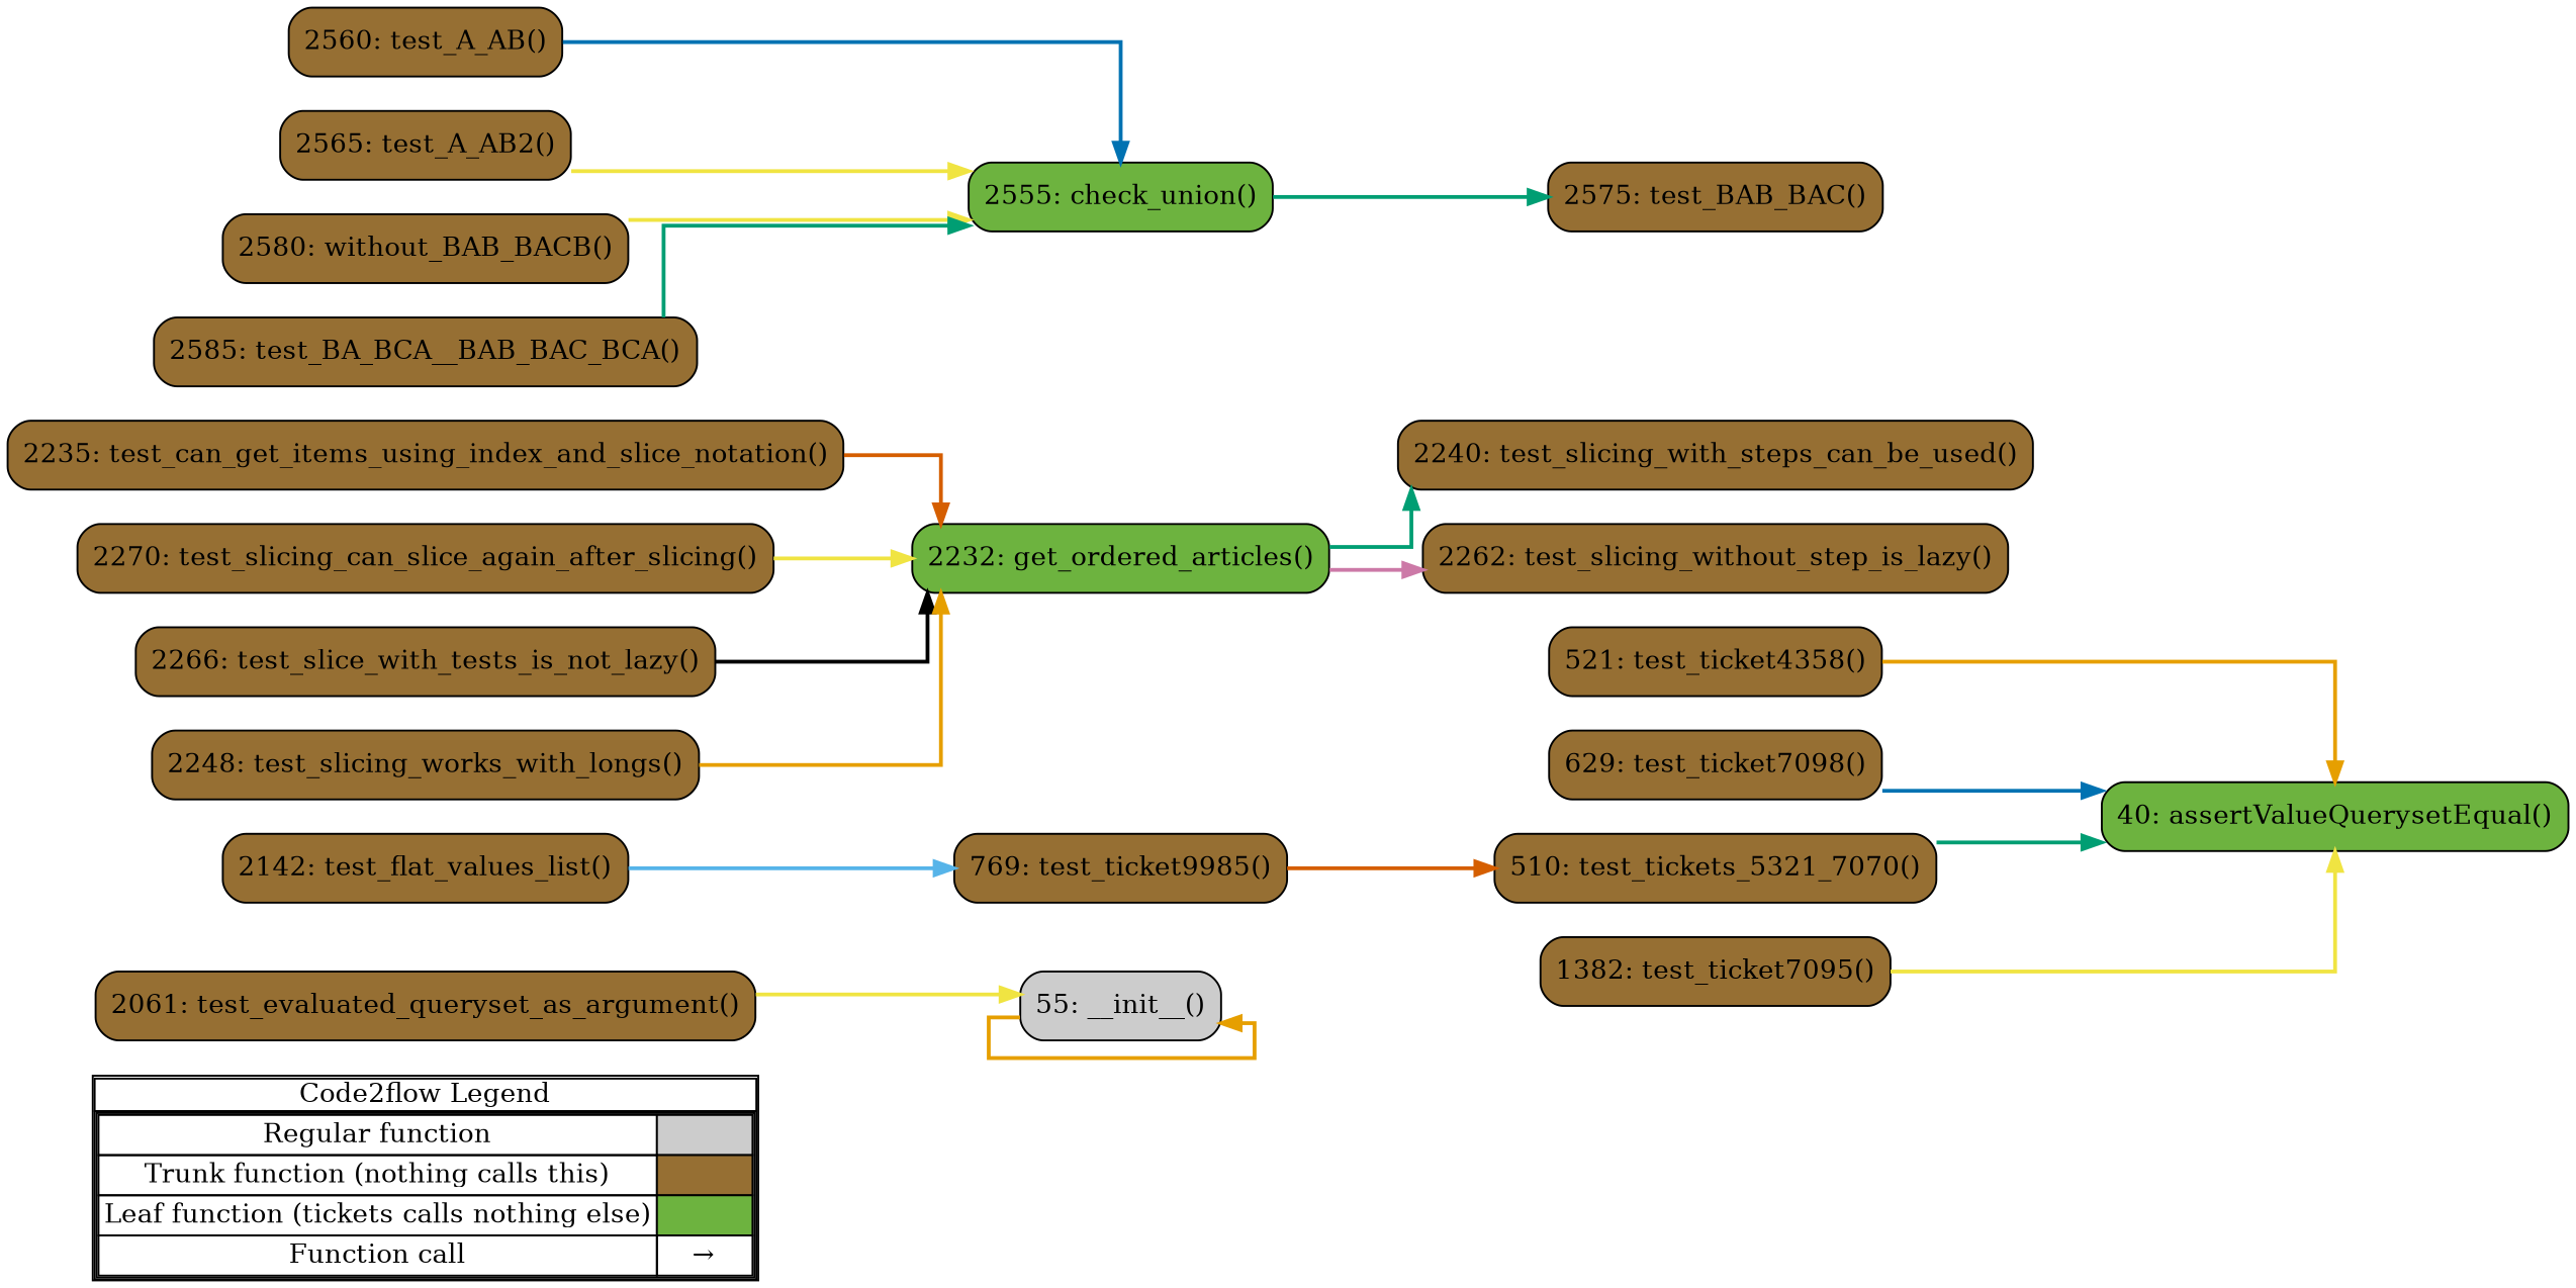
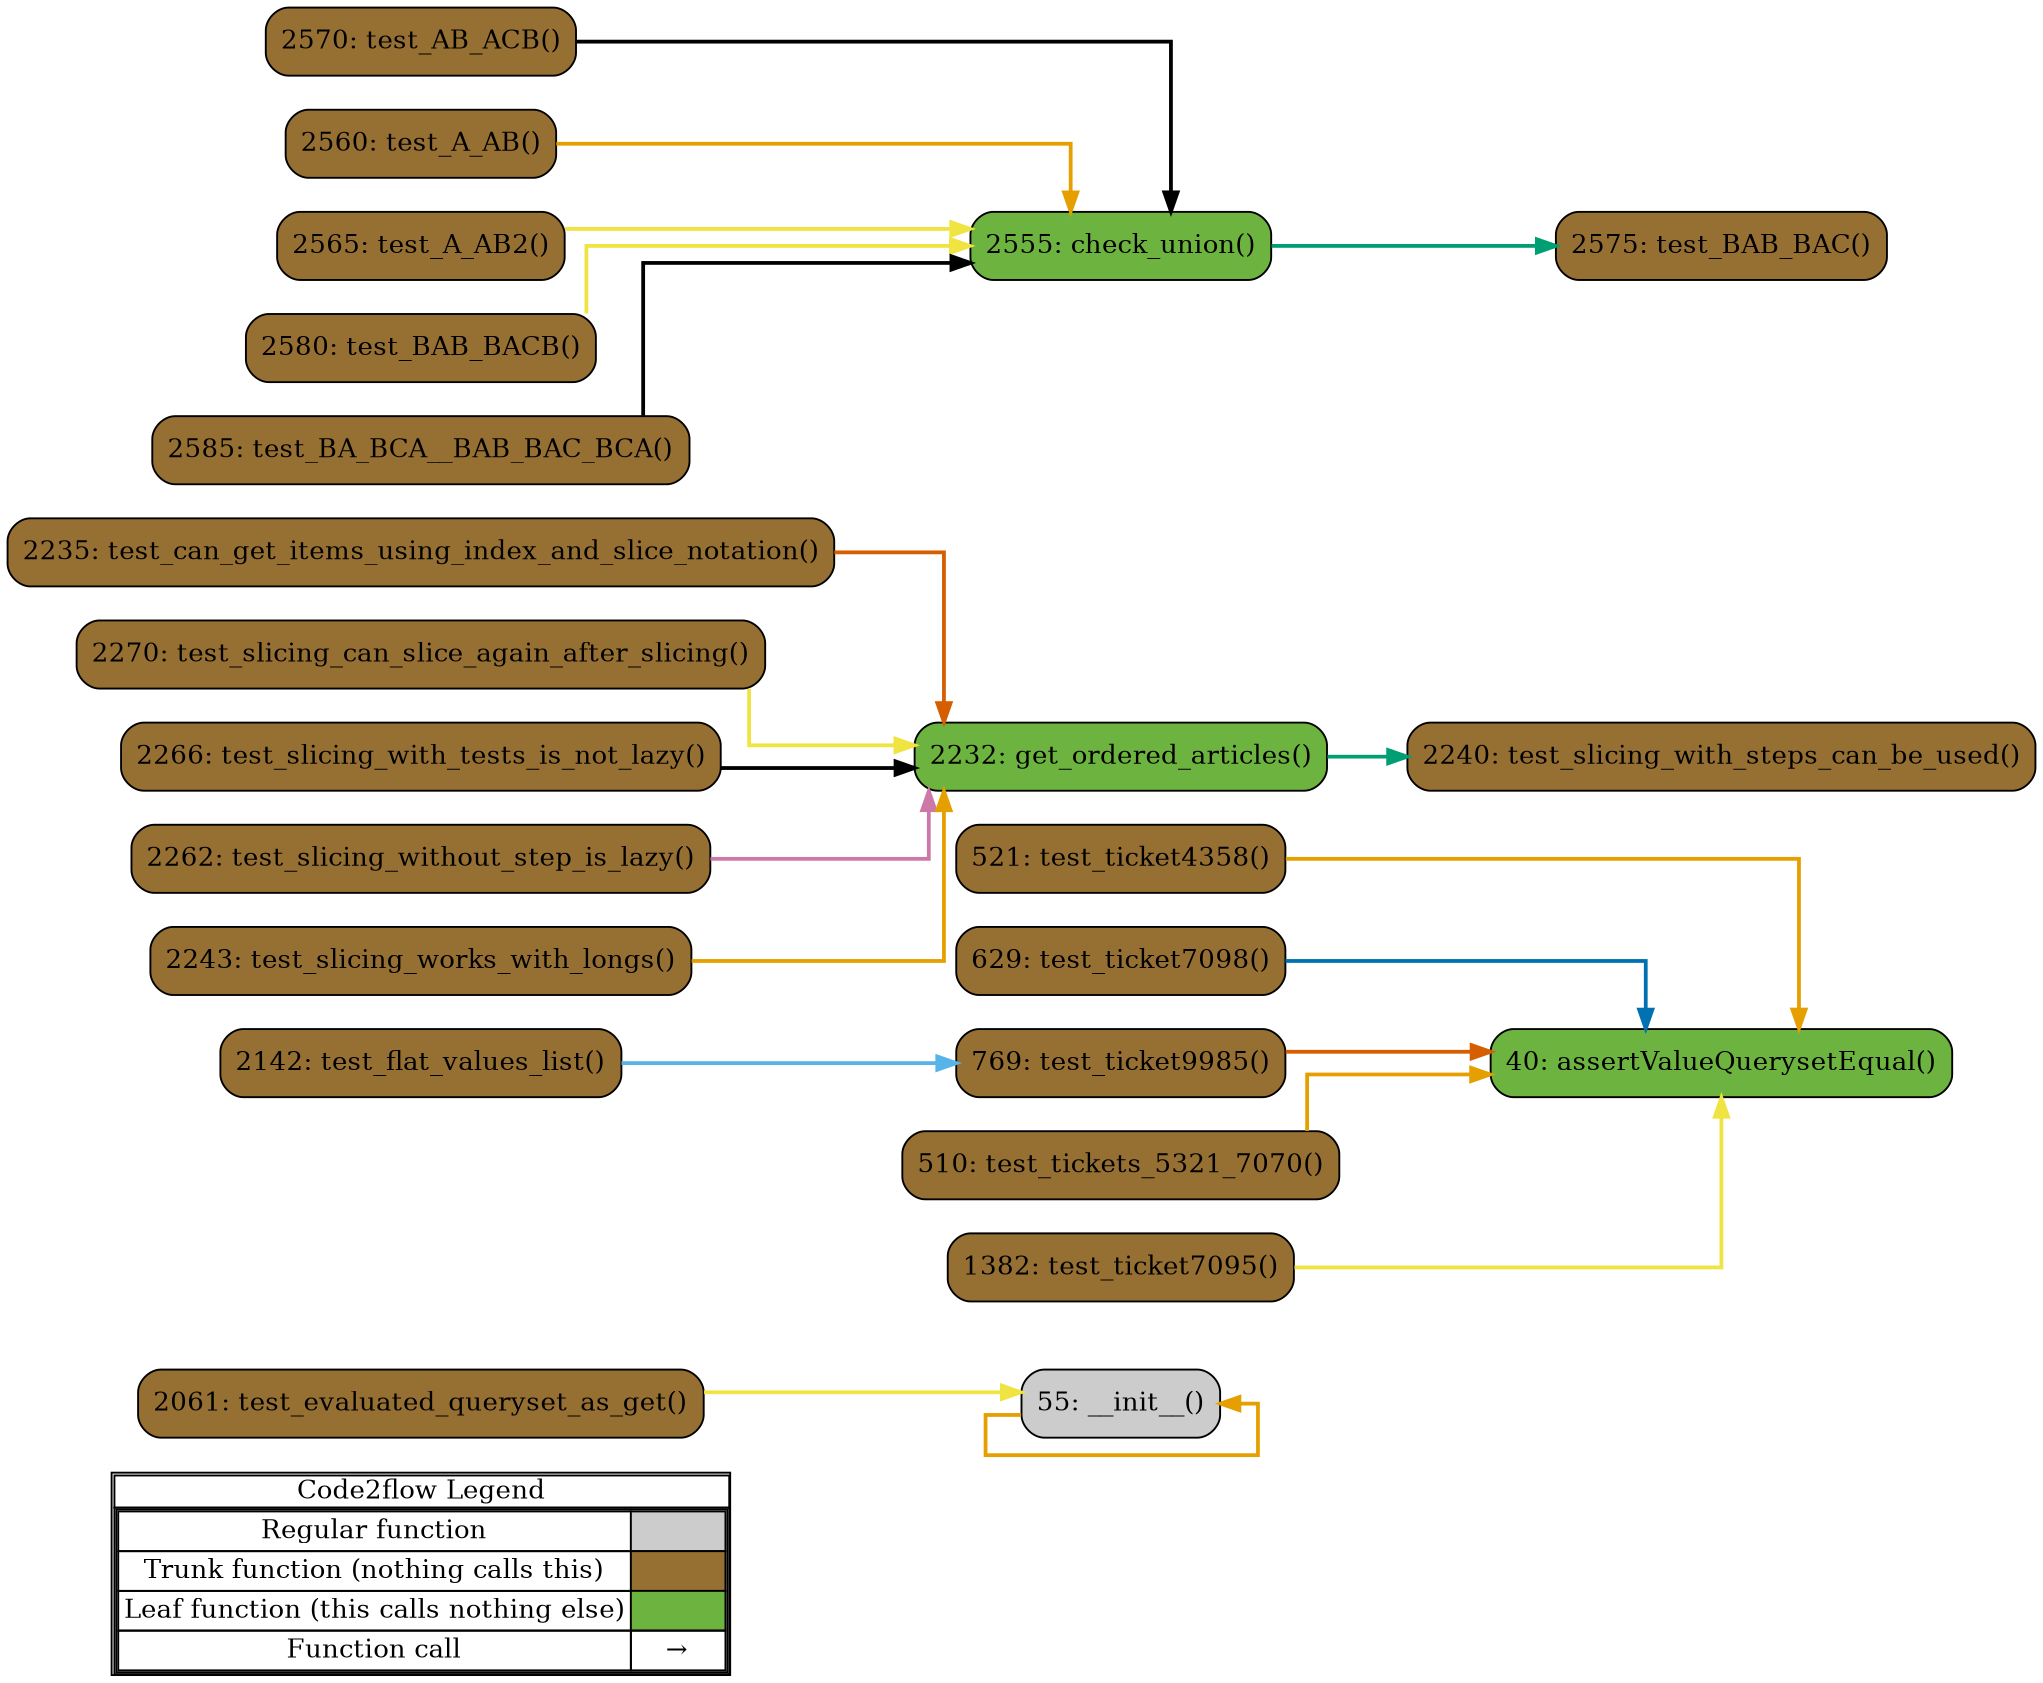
  digraph {
    concentrate=true
    rankdir=LR
    splines=ortho
    node [shape=rect fillcolor="#966F33" style="rounded,filled"]
    edge [color="#F0E442" penwidth=2]
-   n1 [label=<         <table cellspacing="0" cellpadding="0" border="1"><tr><td>Code2flow Legend</td></tr><tr><td>         <table cellspacing="0">         <tr><td>Regular function</td><td width="50px" bgcolor='#cccccc'></td></tr>         <tr><td>Trunk function (nothing calls this)</td><td bgcolor='#966F33'></td></tr>         <tr><td>Leaf function (tickets calls nothing else)</td><td bgcolor='#6db33f'></td></tr>         <tr><td>Function call</td><td><font color='black'>&#8594;</font></td></tr>         </table></td></tr></table>         > margin=0 shape=none fillcolor="" style=""]
+   n1 [label=<         <table cellspacing="0" cellpadding="0" border="1"><tr><td>Code2flow Legend</td></tr><tr><td>         <table cellspacing="0">         <tr><td>Regular function</td><td width="50px" bgcolor='#cccccc'></td></tr>         <tr><td>Trunk function (nothing calls this)</td><td bgcolor='#966F33'></td></tr>         <tr><td>Leaf function (this calls nothing else)</td><td bgcolor='#6db33f'></td></tr>         <tr><td>Function call</td><td><font color='black'>&#8594;</font></td></tr>         </table></td></tr></table>         > margin=0 shape=none fillcolor="" style=""]
    n2 [fillcolor="#cccccc" label="55: __init__()"]
    n3 [fillcolor="#6db33f" label="40: assertValueQuerysetEqual()"]
    n4 [label="521: test_ticket4358()"]
    n5 [label="629: test_ticket7098()"]
    n6 [label="769: test_ticket9985()"]
    n7 [label="510: test_tickets_5321_7070()"]
    n8 [label="1382: test_ticket7095()"]
-   n9 [label="2061: test_evaluated_queryset_as_argument()"]
+   n9 [label="2061: test_evaluated_queryset_as_get()"]
    n10 [label="2142: test_flat_values_list()"]
    n11 [fillcolor="#6db33f" label="2232: get_ordered_articles()"]
    n12 [label="2235: test_can_get_items_using_index_and_slice_notation()"]
    n13 [label="2270: test_slicing_can_slice_again_after_slicing()"]
    n14 [label="2240: test_slicing_with_steps_can_be_used()"]
-   n15 [label="2266: test_slice_with_tests_is_not_lazy()"]
+   n15 [label="2266: test_slicing_with_tests_is_not_lazy()"]
    n16 [label="2262: test_slicing_without_step_is_lazy()"]
-   n17 [label="2248: test_slicing_works_with_longs()"]
+   n17 [label="2243: test_slicing_works_with_longs()"]
    n18 [fillcolor="#6db33f" label="2555: check_union()"]
+   n19 [label="2570: test_AB_ACB()"]
    n20 [label="2560: test_A_AB()"]
    n21 [label="2565: test_A_AB2()"]
    n22 [label="2575: test_BAB_BAC()"]
-   n23 [label="2580: without_BAB_BACB()"]
+   n23 [label="2580: test_BAB_BACB()"]
    n24 [label="2585: test_BA_BCA__BAB_BAC_BCA()"]
    subgraph sub_1 {
      label=legend
      rank=min
      n1
    }
    subgraph sub_2 {
      label="File: queries.models"
      style=dotted
      subgraph sub_3 {
        label="Class: Note"
        style=dotted
        n2
      }
    }
    subgraph sub_4 {
      label="File: queries.tests"
      style=dotted
      subgraph sub_5 {
        label="Class: BaseQuerysetTest"
        style=dotted
        n3
      }
      subgraph sub_6 {
        label="Class: Queries1Tests"
        style=dotted
        n4
        n5
        n6
        n7
      }
      subgraph sub_7 {
        label="Class: Queries4Tests"
        style=dotted
        n8
      }
      subgraph sub_8 {
        label="Class: CloneTests"
        style=dotted
        n9
      }
      subgraph sub_9 {
        label="Class: ValuesQuerysetTests"
        style=dotted
        n10
      }
      subgraph sub_10 {
        label="Class: QuerySetSupportsPythonIdioms"
        style=dotted
        n11
        n12
        n13
        n14
        n15
        n16
        n17
      }
      subgraph sub_11 {
        label="Class: UnionTests"
        style=dotted
        n18
+       n19
        n20
        n21
        n22
        n23
        n24
      }
    }
    n2 -> n2 [color="#E69F00"]
    n4 -> n3 [color="#E69F00"]
    n4 -> n3 [color="#E69F00"]
    n5 -> n3 [color="#0072B2"]
-   n6 -> n7 [color="#D55E00"]
-   n7 -> n3 [color="#009E73"]
+   n6 -> n3 [color="#D55E00"]
+   n7 -> n3 [color="#E69F00"]
    n8 -> n3
    n9 -> n2
    n10 -> n6 [color="#56B4E9"]
    n11 -> n14 [color="#009E73"]
    n12 -> n11 [color="#D55E00"]
    n12 -> n11 [color="#D55E00"]
    n13 -> n11
    n13 -> n11
    n13 -> n11
    n13 -> n11
    n13 -> n11
    n13 -> n11
    n13 -> n11
    n15 -> n11 [color="#000000"]
-   n11 -> n16 [color="#CC79A7"]
+   n16 -> n11 [color="#CC79A7"]
    n17 -> n11 [color="#E69F00"]
    n17 -> n11 [color="#E69F00"]
    n17 -> n11 [color="#E69F00"]
    n17 -> n11 [color="#E69F00"]
    n18 -> n22 [color="#009E73"]
-   n20 -> n18 [color="#0072B2"]
+   n19 -> n18 [color="#000000"]
+   n20 -> n18 [color="#E69F00"]
    n21 -> n18
    n23 -> n18
-   n24 -> n18 [color="#009E73"]
+   n24 -> n18 [color="#000000"]
  }
